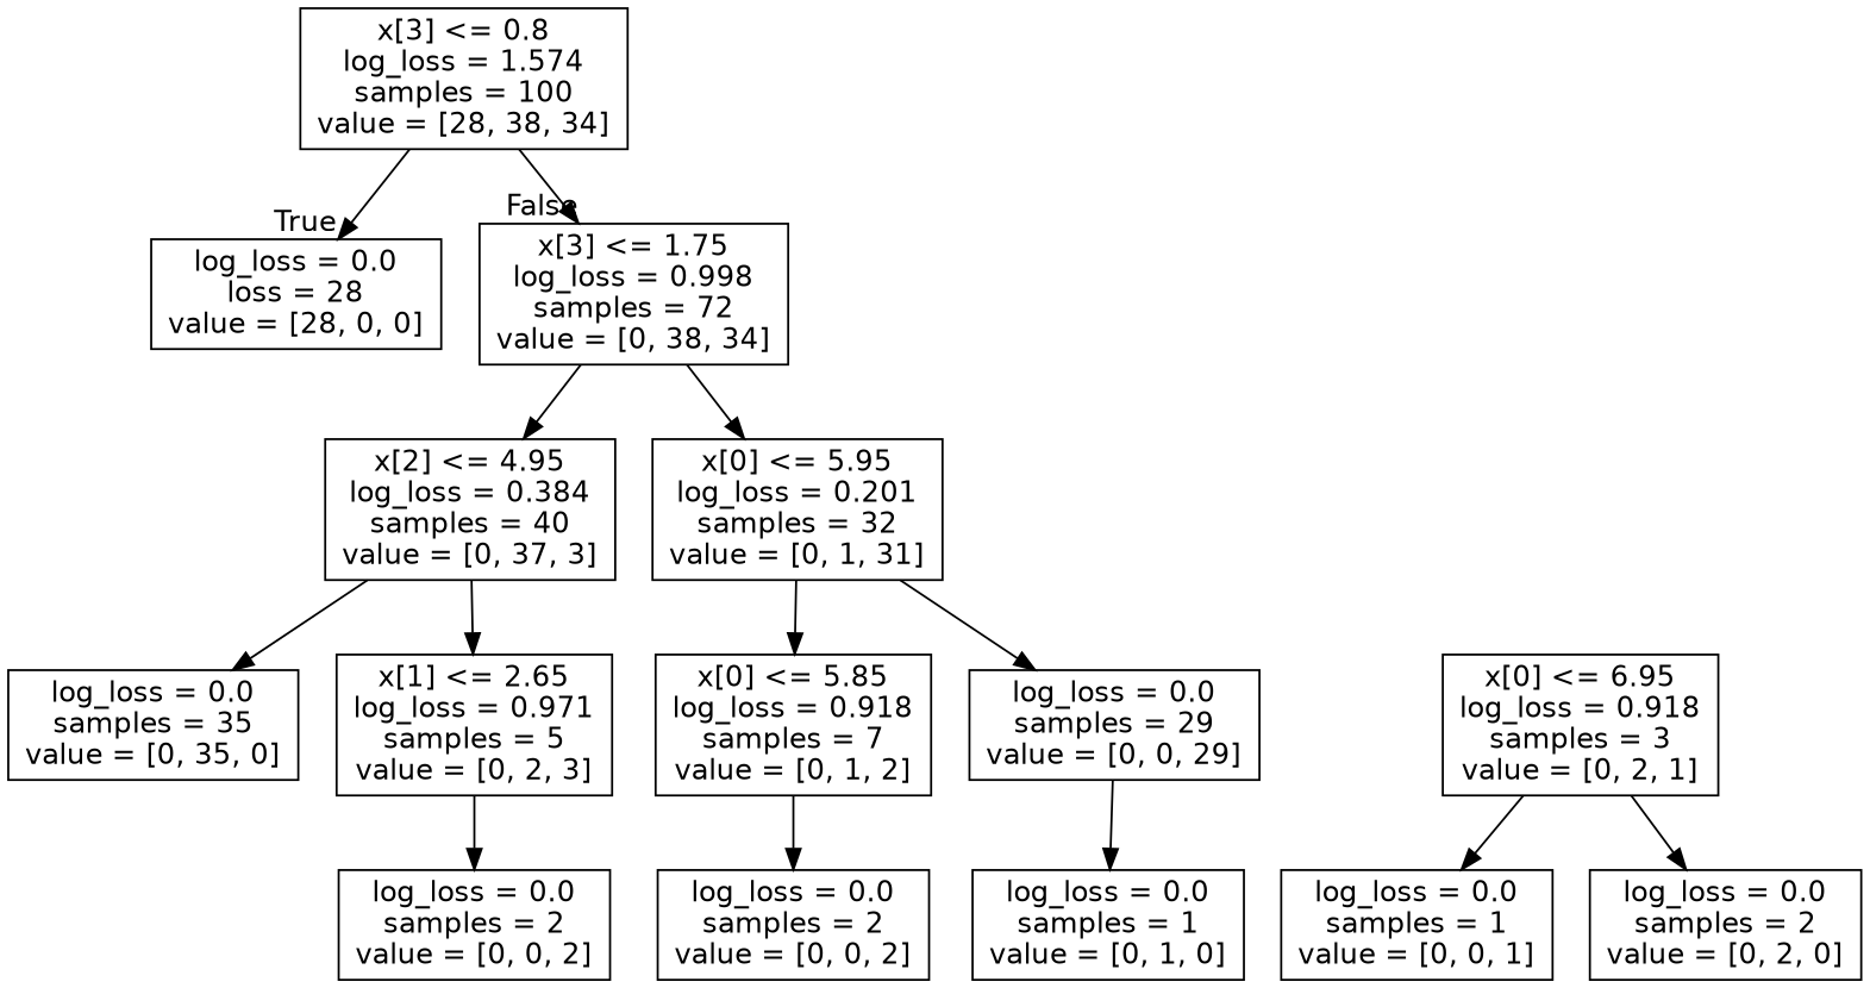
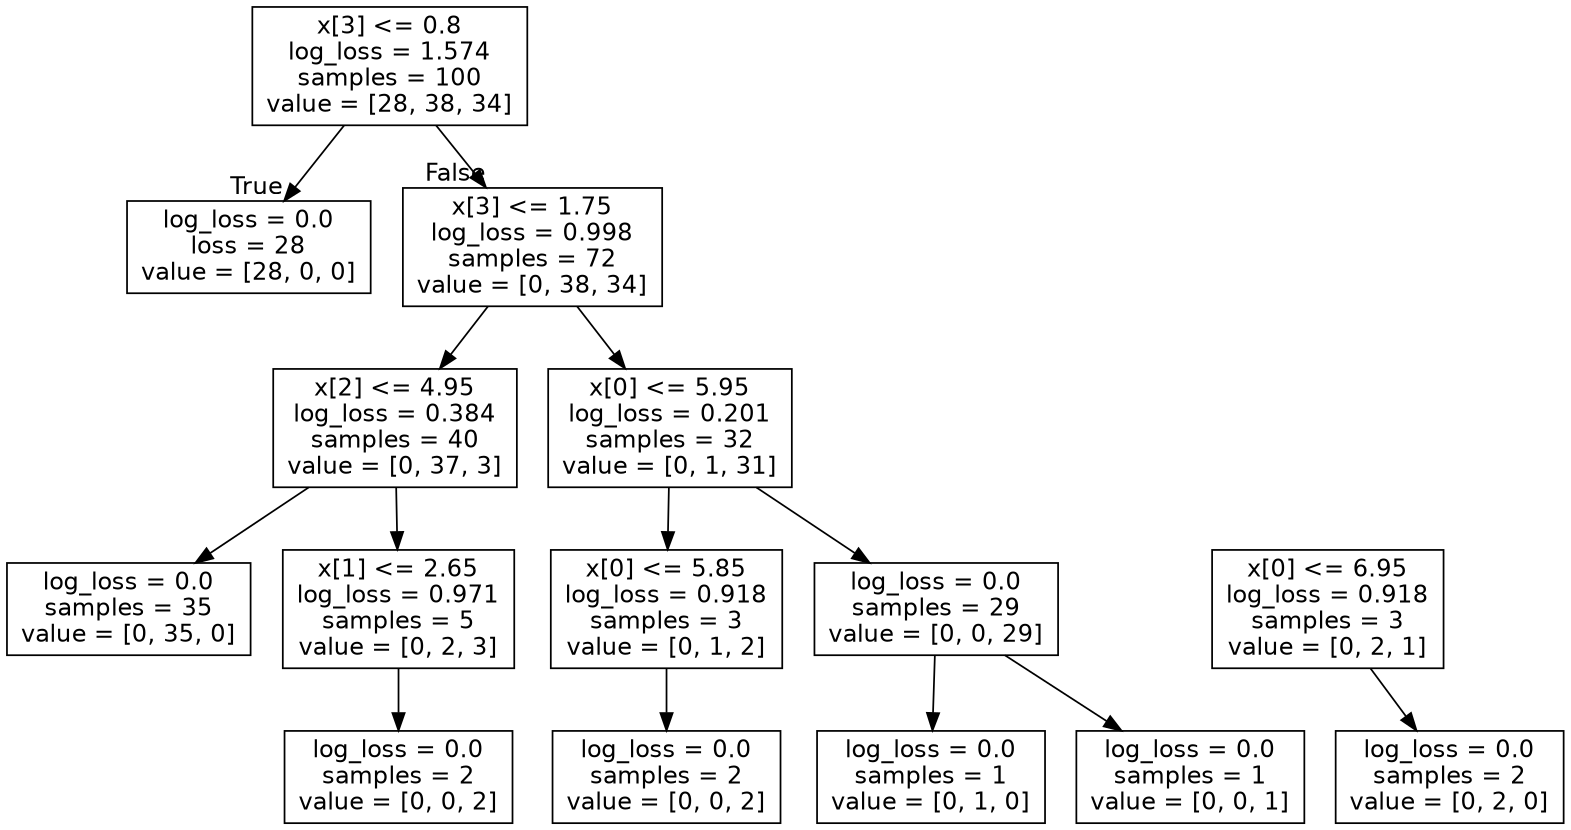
  digraph {
    fontname="DejaVu Sans"
    node [fontname="DejaVu Sans" shape=box]
    edge [fontname="DejaVu Sans"]
    n1 [label="x[3] <= 0.8\nlog_loss = 1.574\nsamples = 100\nvalue = [28, 38, 34]"]
    n2 [label="log_loss = 0.0\nloss = 28\nvalue = [28, 0, 0]"]
    n3 [label="x[3] <= 1.75\nlog_loss = 0.998\nsamples = 72\nvalue = [0, 38, 34]"]
    n4 [label="x[2] <= 4.95\nlog_loss = 0.384\nsamples = 40\nvalue = [0, 37, 3]"]
    n5 [label="x[0] <= 5.95\nlog_loss = 0.201\nsamples = 32\nvalue = [0, 1, 31]"]
    n6 [label="log_loss = 0.0\nsamples = 35\nvalue = [0, 35, 0]"]
    n7 [label="x[1] <= 2.65\nlog_loss = 0.971\nsamples = 5\nvalue = [0, 2, 3]"]
-   n8 [label="x[0] <= 5.85\nlog_loss = 0.918\nsamples = 7\nvalue = [0, 1, 2]"]
+   n8 [label="x[0] <= 5.85\nlog_loss = 0.918\nsamples = 3\nvalue = [0, 1, 2]"]
    n9 [label="log_loss = 0.0\nsamples = 29\nvalue = [0, 0, 29]"]
    n10 [label="log_loss = 0.0\nsamples = 2\nvalue = [0, 0, 2]"]
    n11 [label="x[0] <= 6.95\nlog_loss = 0.918\nsamples = 3\nvalue = [0, 2, 1]"]
    n12 [label="log_loss = 0.0\nsamples = 2\nvalue = [0, 2, 0]"]
    n13 [label="log_loss = 0.0\nsamples = 1\nvalue = [0, 0, 1]"]
    n14 [label="log_loss = 0.0\nsamples = 2\nvalue = [0, 0, 2]"]
    n15 [label="log_loss = 0.0\nsamples = 1\nvalue = [0, 1, 0]"]
    n1 -> n2 [headlabel=True labelangle=45 labeldistance=2.5]
    n1 -> n3 [headlabel=False labelangle=-45 labeldistance=2.5]
    n3 -> n4
    n3 -> n5
    n4 -> n6
    n4 -> n7
    n5 -> n8
    n5 -> n9
    n7 -> n10
    n8 -> n14
    n9 -> n15
    n11 -> n12
-   n11 -> n13
+   n9 -> n13
  }
